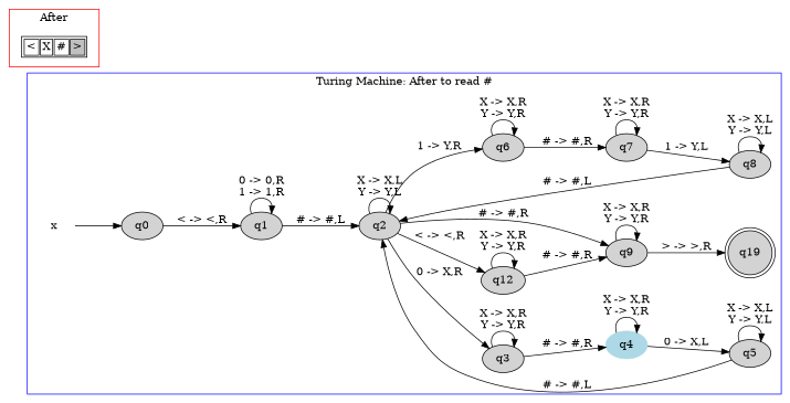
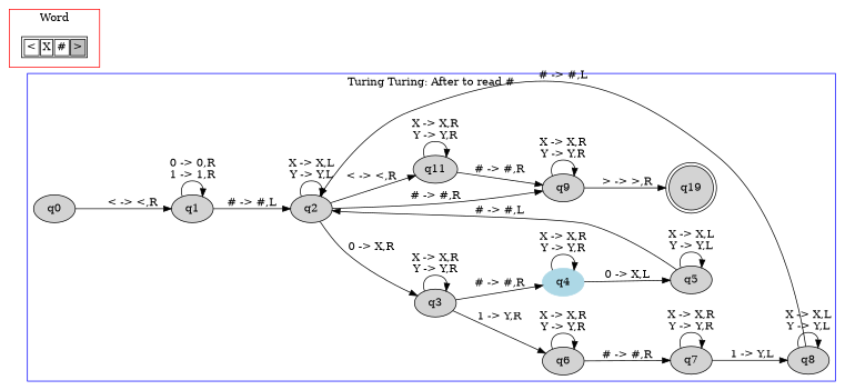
  digraph {
    rankdir=LR
    node [style=filled]
    q0
    q1
    q2
    q3
    q6
    q9
-   q11 [label=q12]
+   q11
    q4 [color=lightblue]
    q5
    q7
    q8
    n12 [label=q19 shape=doublecircle]
-   x [color=white]
    n14 [label=<<TABLE> <TR> <TD><FONT>&lt;</FONT></TD> <TD><FONT>X</FONT></TD> <TD><FONT>#</FONT></TD> <TD BGCOLOR="gray"><FONT>&gt;</FONT></TD> </TR> </TABLE>> shape=plaintext style=""]
    subgraph cluster_1 {
      color=blue
-     label="Turing Machine: After to read #"
+     label="Turing Turing: After to read #"
      q0
      q1
      q2
      q3
      q6
      q9
      q11
      q4
      q5
      q7
      q8
      n12
-     x
    }
    subgraph cluster_2 {
      color=red
-     label=After
+     label=Word
      n14
    }
    q0 -> q1 [label="< -> <,R"]
    q1 -> q1 [label="0 -> 0,R\n1 -> 1,R"]
    q1 -> q2 [label="# -> #,L"]
    q2 -> q2 [label="X -> X,L\nY -> Y,L"]
    q2 -> q3 [label="0 -> X,R"]
-   q2 -> q6 [label="1 -> Y,R"]
+   q3 -> q6 [label="1 -> Y,R"]
    q2 -> q9 [label="# -> #,R"]
    q2 -> q11 [label="< -> <,R"]
    q3 -> q3 [label="X -> X,R\nY -> Y,R"]
    q3 -> q4 [label="# -> #,R"]
    q6 -> q6 [label="X -> X,R\nY -> Y,R"]
    q6 -> q7 [label="# -> #,R"]
    q9 -> q9 [label="X -> X,R\nY -> Y,R"]
    q9 -> n12 [label="> -> >,R"]
    q11 -> q9 [label="# -> #,R"]
    q11 -> q11 [label="X -> X,R\nY -> Y,R"]
    q4 -> q4 [label="X -> X,R\nY -> Y,R"]
    q4 -> q5 [label="0 -> X,L"]
    q5 -> q2 [label="# -> #,L"]
    q5 -> q5 [label="X -> X,L\nY -> Y,L"]
    q7 -> q7 [label="X -> X,R\nY -> Y,R"]
    q7 -> q8 [label="1 -> Y,L"]
    q8 -> q2 [label="# -> #,L"]
    q8 -> q8 [label="X -> X,L\nY -> Y,L"]
-   x -> q0
  }
